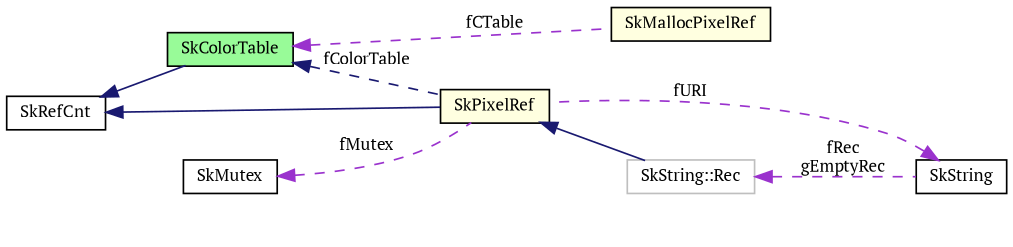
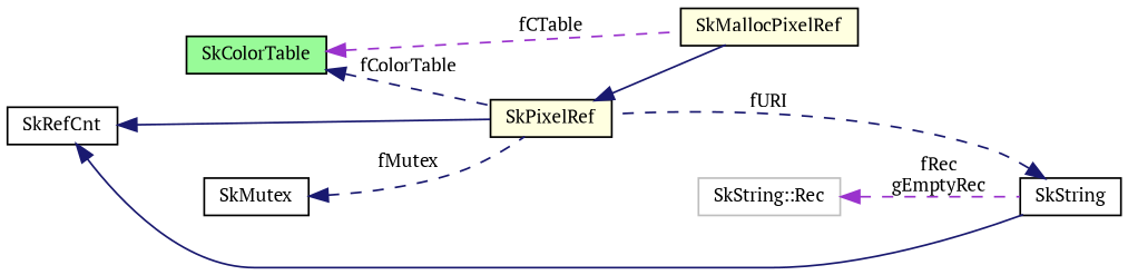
  digraph {
    fontname="PT Serif"
    rankdir=LR
    node [color=black fillcolor=white fontname="PT Serif" fontsize=10 shape=record style=filled]
    edge [color=midnightblue dir=back fontname="PT Serif" fontsize=10 labelfontname=FreeSans labelfontsize=10 style=dashed]
    n1 [fillcolor=lightyellow fontcolor=black height=0.2 label=SkMallocPixelRef width=0.4]
    n2 [fillcolor=lightyellow height=0.2 label=SkPixelRef width=0.4]
    n3 [height=0.2 label=SkRefCnt width=0.4]
    n4 [fillcolor=palegreen height=0.2 label=SkColorTable width=0.4]
    n5 [height=0.2 label=SkMutex width=0.4]
    n6 [height=0.2 label=SkString width=0.4]
    n7 [color=grey75 height=0.2 label="SkString::Rec" width=0.4]
-   n2 -> n7 [style=solid]
+   n2 -> n1 [style=solid]
    n3 -> n2 [style=solid]
-   n3 -> n4 [style=solid]
+   n3 -> n6 [style=solid]
    n4 -> n1 [color=darkorchid3 label=fCTable]
    n4 -> n2 [label=fColorTable]
-   n5 -> n2 [color=darkorchid3 label=fMutex]
-   n6 -> n2 [color=darkorchid3 label=fURI]
+   n5 -> n2 [label=fMutex]
+   n6 -> n2 [label=fURI]
    n7 -> n6 [color=darkorchid3 label="fRec\ngEmptyRec"]
  }
